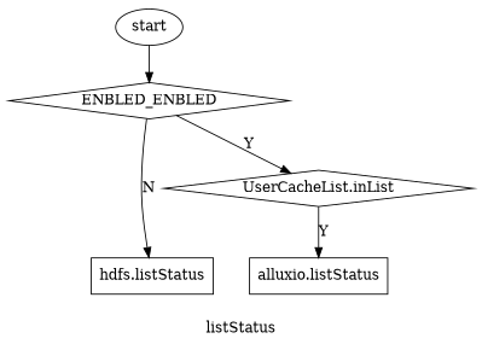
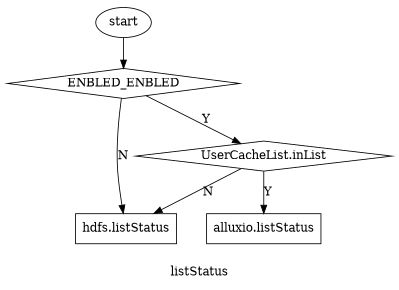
  digraph {
    label=listStatus
    node [shape=diamond]
    n1 [label=ENBLED_ENBLED]
    n2 [label="hdfs.listStatus" shape=box]
    n3 [label="UserCacheList.inList"]
    n4 [label="alluxio.listStatus" shape=box]
    start [shape=ellipse]
    n1 -> n2 [label=N]
    n1 -> n3 [label=Y]
+   n3 -> n2 [label=N]
    n3 -> n4 [label=Y]
    start -> n1
  }
